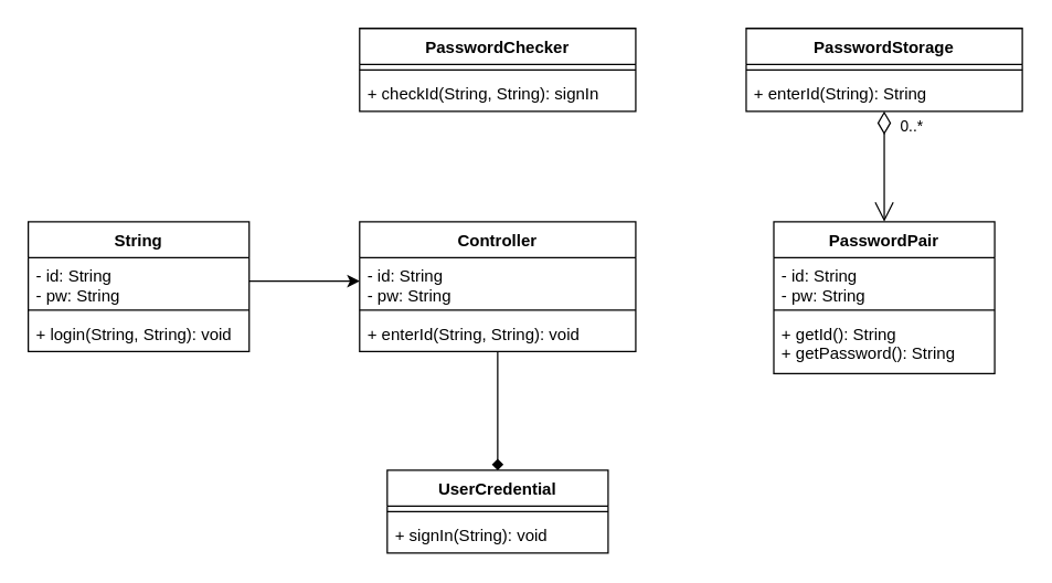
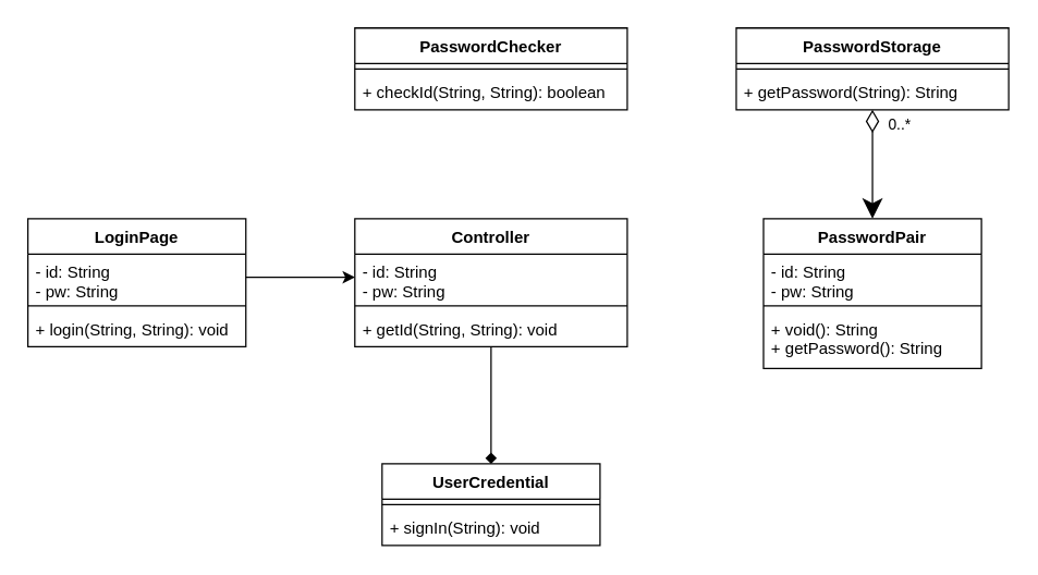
  <mxCell id="0" />
  <mxCell id="1" parent="0" />
- <mxCell id="2" value="String" style="swimlane;fontStyle=1;align=center;verticalAlign=top;childLayout=stackLayout;horizontal=1;startSize=26;horizontalStack=0;resizeParent=1;resizeParentMax=0;resizeLast=0;collapsible=1;marginBottom=0;" parent="1" vertex="1"><mxGeometry x="20" y="160" width="160" height="94" as="geometry"><mxRectangle x="120" y="120" width="100" height="26" as="alternateBounds" /></mxGeometry></mxCell>
+ <mxCell id="2" value="LoginPage" style="swimlane;fontStyle=1;align=center;verticalAlign=top;childLayout=stackLayout;horizontal=1;startSize=26;horizontalStack=0;resizeParent=1;resizeParentMax=0;resizeLast=0;collapsible=1;marginBottom=0;" parent="1" vertex="1"><mxGeometry x="20" y="160" width="160" height="94" as="geometry"><mxRectangle x="120" y="120" width="100" height="26" as="alternateBounds" /></mxGeometry></mxCell>
  <mxCell id="3" value="- id: String&#10;- pw: String&#10;" style="text;strokeColor=none;fillColor=none;align=left;verticalAlign=top;spacingLeft=4;spacingRight=4;overflow=hidden;rotatable=0;points=[[0,0.5],[1,0.5]];portConstraint=eastwest;" parent="2" vertex="1"><mxGeometry y="26" width="160" height="34" as="geometry" /></mxCell>
  <mxCell id="4" value="" style="line;strokeWidth=1;fillColor=none;align=left;verticalAlign=middle;spacingTop=-1;spacingLeft=3;spacingRight=3;rotatable=0;labelPosition=right;points=[];portConstraint=eastwest;" parent="2" vertex="1"><mxGeometry y="60" width="160" height="8" as="geometry" /></mxCell>
  <mxCell id="5" value="+ login(String, String): void" style="text;strokeColor=none;fillColor=none;align=left;verticalAlign=top;spacingLeft=4;spacingRight=4;overflow=hidden;rotatable=0;points=[[0,0.5],[1,0.5]];portConstraint=eastwest;" parent="2" vertex="1"><mxGeometry y="68" width="160" height="26" as="geometry" /></mxCell>
  <mxCell id="6" style="edgeStyle=orthogonalEdgeStyle;rounded=0;orthogonalLoop=1;jettySize=auto;html=1;endArrow=diamond;" parent="1" source="7" target="17" edge="1"><mxGeometry relative="1" as="geometry" /></mxCell>
  <mxCell id="7" value="Controller" style="swimlane;fontStyle=1;align=center;verticalAlign=top;childLayout=stackLayout;horizontal=1;startSize=26;horizontalStack=0;resizeParent=1;resizeParentMax=0;resizeLast=0;collapsible=1;marginBottom=0;" parent="1" vertex="1"><mxGeometry x="260" y="160" width="200" height="94" as="geometry" /></mxCell>
  <mxCell id="8" value="- id: String&#10;- pw: String&#10;&#10;&#10;" style="text;strokeColor=none;fillColor=none;align=left;verticalAlign=top;spacingLeft=4;spacingRight=4;overflow=hidden;rotatable=0;points=[[0,0.5],[1,0.5]];portConstraint=eastwest;" parent="7" vertex="1"><mxGeometry y="26" width="200" height="34" as="geometry" /></mxCell>
  <mxCell id="9" value="" style="line;strokeWidth=1;fillColor=none;align=left;verticalAlign=middle;spacingTop=-1;spacingLeft=3;spacingRight=3;rotatable=0;labelPosition=right;points=[];portConstraint=eastwest;" parent="7" vertex="1"><mxGeometry y="60" width="200" height="8" as="geometry" /></mxCell>
- <mxCell id="10" value="+ enterId(String, String): void" style="text;strokeColor=none;fillColor=none;align=left;verticalAlign=top;spacingLeft=4;spacingRight=4;overflow=hidden;rotatable=0;points=[[0,0.5],[1,0.5]];portConstraint=eastwest;" parent="7" vertex="1"><mxGeometry y="68" width="200" height="26" as="geometry" /></mxCell>
+ <mxCell id="10" value="+ getId(String, String): void" style="text;strokeColor=none;fillColor=none;align=left;verticalAlign=top;spacingLeft=4;spacingRight=4;overflow=hidden;rotatable=0;points=[[0,0.5],[1,0.5]];portConstraint=eastwest;" parent="7" vertex="1"><mxGeometry y="68" width="200" height="26" as="geometry" /></mxCell>
  <mxCell id="11" value="PasswordChecker" style="swimlane;fontStyle=1;align=center;verticalAlign=top;childLayout=stackLayout;horizontal=1;startSize=26;horizontalStack=0;resizeParent=1;resizeParentMax=0;resizeLast=0;collapsible=1;marginBottom=0;" parent="1" vertex="1"><mxGeometry x="260" y="20" width="200" height="60" as="geometry" /></mxCell>
  <mxCell id="12" value="" style="line;strokeWidth=1;fillColor=none;align=left;verticalAlign=middle;spacingTop=-1;spacingLeft=3;spacingRight=3;rotatable=0;labelPosition=right;points=[];portConstraint=eastwest;" parent="11" vertex="1"><mxGeometry y="26" width="200" height="8" as="geometry" /></mxCell>
- <mxCell id="13" value="+ checkId(String, String): signIn" style="text;strokeColor=none;fillColor=none;align=left;verticalAlign=top;spacingLeft=4;spacingRight=4;overflow=hidden;rotatable=0;points=[[0,0.5],[1,0.5]];portConstraint=eastwest;" parent="11" vertex="1"><mxGeometry y="34" width="200" height="26" as="geometry" /></mxCell>
+ <mxCell id="13" value="+ checkId(String, String): boolean" style="text;strokeColor=none;fillColor=none;align=left;verticalAlign=top;spacingLeft=4;spacingRight=4;overflow=hidden;rotatable=0;points=[[0,0.5],[1,0.5]];portConstraint=eastwest;" parent="11" vertex="1"><mxGeometry y="34" width="200" height="26" as="geometry" /></mxCell>
  <mxCell id="14" value="PasswordStorage" style="swimlane;fontStyle=1;align=center;verticalAlign=top;childLayout=stackLayout;horizontal=1;startSize=26;horizontalStack=0;resizeParent=1;resizeParentMax=0;resizeLast=0;collapsible=1;marginBottom=0;" parent="1" vertex="1"><mxGeometry x="540" y="20" width="200" height="60" as="geometry" /></mxCell>
  <mxCell id="15" value="" style="line;strokeWidth=1;fillColor=none;align=left;verticalAlign=middle;spacingTop=-1;spacingLeft=3;spacingRight=3;rotatable=0;labelPosition=right;points=[];portConstraint=eastwest;" parent="14" vertex="1"><mxGeometry y="26" width="200" height="8" as="geometry" /></mxCell>
- <mxCell id="16" value="+ enterId(String): String" style="text;strokeColor=none;fillColor=none;align=left;verticalAlign=top;spacingLeft=4;spacingRight=4;overflow=hidden;rotatable=0;points=[[0,0.5],[1,0.5]];portConstraint=eastwest;" parent="14" vertex="1"><mxGeometry y="34" width="200" height="26" as="geometry" /></mxCell>
+ <mxCell id="16" value="+ getPassword(String): String" style="text;strokeColor=none;fillColor=none;align=left;verticalAlign=top;spacingLeft=4;spacingRight=4;overflow=hidden;rotatable=0;points=[[0,0.5],[1,0.5]];portConstraint=eastwest;" parent="14" vertex="1"><mxGeometry y="34" width="200" height="26" as="geometry" /></mxCell>
  <mxCell id="17" value="UserCredential" style="swimlane;fontStyle=1;align=center;verticalAlign=top;childLayout=stackLayout;horizontal=1;startSize=26;horizontalStack=0;resizeParent=1;resizeParentMax=0;resizeLast=0;collapsible=1;marginBottom=0;" parent="1" vertex="1"><mxGeometry x="280" y="340" width="160" height="60" as="geometry" /></mxCell>
  <mxCell id="18" value="" style="line;strokeWidth=1;fillColor=none;align=left;verticalAlign=middle;spacingTop=-1;spacingLeft=3;spacingRight=3;rotatable=0;labelPosition=right;points=[];portConstraint=eastwest;" parent="17" vertex="1"><mxGeometry y="26" width="160" height="8" as="geometry" /></mxCell>
  <mxCell id="19" value="+ signIn(String): void" style="text;strokeColor=none;fillColor=none;align=left;verticalAlign=top;spacingLeft=4;spacingRight=4;overflow=hidden;rotatable=0;points=[[0,0.5],[1,0.5]];portConstraint=eastwest;" parent="17" vertex="1"><mxGeometry y="34" width="160" height="26" as="geometry" /></mxCell>
  <mxCell id="20" style="edgeStyle=orthogonalEdgeStyle;rounded=0;orthogonalLoop=1;jettySize=auto;html=1;exitX=1;exitY=0.5;exitDx=0;exitDy=0;entryX=0;entryY=0.5;entryDx=0;entryDy=0;" parent="1" source="3" target="8" edge="1"><mxGeometry relative="1" as="geometry" /></mxCell>
  <mxCell id="21" value="PasswordPair" style="swimlane;fontStyle=1;align=center;verticalAlign=top;childLayout=stackLayout;horizontal=1;startSize=26;horizontalStack=0;resizeParent=1;resizeParentMax=0;resizeLast=0;collapsible=1;marginBottom=0;" parent="1" vertex="1"><mxGeometry x="560" y="160" width="160" height="110" as="geometry" /></mxCell>
  <mxCell id="22" value="- id: String&#10;- pw: String&#10;" style="text;strokeColor=none;fillColor=none;align=left;verticalAlign=top;spacingLeft=4;spacingRight=4;overflow=hidden;rotatable=0;points=[[0,0.5],[1,0.5]];portConstraint=eastwest;" parent="21" vertex="1"><mxGeometry y="26" width="160" height="34" as="geometry" /></mxCell>
  <mxCell id="23" value="" style="line;strokeWidth=1;fillColor=none;align=left;verticalAlign=middle;spacingTop=-1;spacingLeft=3;spacingRight=3;rotatable=0;labelPosition=right;points=[];portConstraint=eastwest;" parent="21" vertex="1"><mxGeometry y="60" width="160" height="8" as="geometry" /></mxCell>
- <mxCell id="24" value="+ getId(): String&#10;+ getPassword(): String&#10;" style="text;strokeColor=none;fillColor=none;align=left;verticalAlign=top;spacingLeft=4;spacingRight=4;overflow=hidden;rotatable=0;points=[[0,0.5],[1,0.5]];portConstraint=eastwest;" parent="21" vertex="1"><mxGeometry y="68" width="160" height="42" as="geometry" /></mxCell>
- <mxCell id="25" value="0..*" style="endArrow=open;html=1;endSize=12;startArrow=diamondThin;startSize=14;startFill=0;edgeStyle=orthogonalEdgeStyle;align=left;verticalAlign=bottom;" parent="1" source="14" target="21" edge="1"><mxGeometry x="-0.5" y="10" relative="1" as="geometry"><mxPoint x="510" y="230" as="sourcePoint" /><mxPoint x="670" y="230" as="targetPoint" /><mxPoint as="offset" /></mxGeometry></mxCell>
+ <mxCell id="24" value="+ void(): String&#10;+ getPassword(): String&#10;" style="text;strokeColor=none;fillColor=none;align=left;verticalAlign=top;spacingLeft=4;spacingRight=4;overflow=hidden;rotatable=0;points=[[0,0.5],[1,0.5]];portConstraint=eastwest;" parent="21" vertex="1"><mxGeometry y="68" width="160" height="42" as="geometry" /></mxCell>
+ <mxCell id="25" value="0..*" style="endArrow=classic;html=1;endSize=12;startArrow=diamondThin;startSize=14;startFill=0;edgeStyle=orthogonalEdgeStyle;align=left;verticalAlign=bottom;" parent="1" source="14" target="21" edge="1"><mxGeometry x="-0.5" y="10" relative="1" as="geometry"><mxPoint x="510" y="230" as="sourcePoint" /><mxPoint x="670" y="230" as="targetPoint" /><mxPoint as="offset" /></mxGeometry></mxCell>
